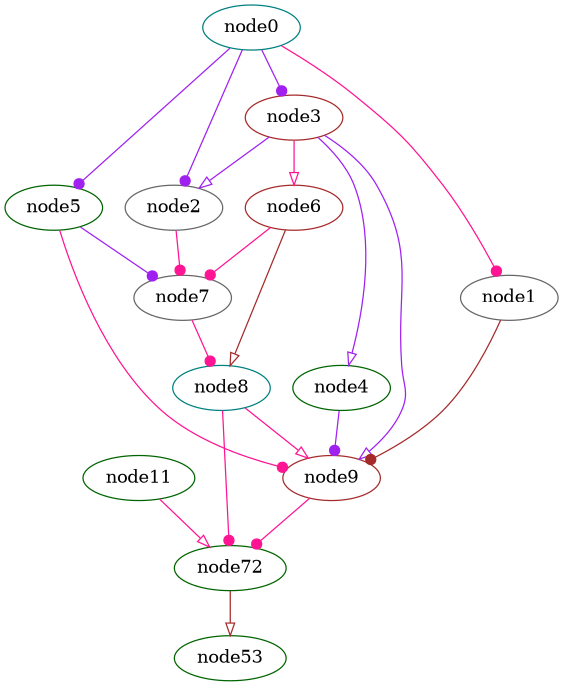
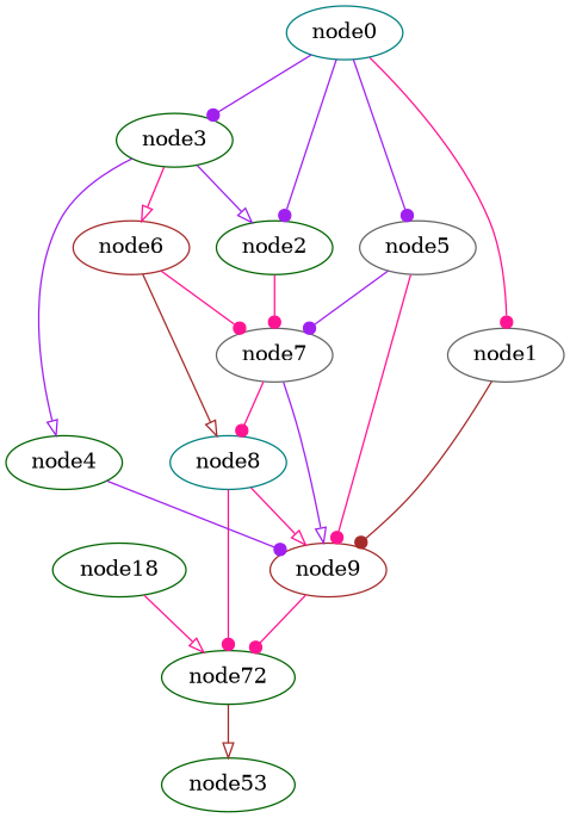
  digraph {
    node [color=darkgreen]
    edge [arrowhead=dot color=deeppink]
    n1 [label=node72]
    n2 [label=node53]
-   node11
+   node11 [label=node18]
    node9 [color=brown]
    node8 [color=teal]
    node7 [color=gray40]
    node6 [color=brown]
-   node5
+   node5 [color=gray40]
    node4
-   node3 [color=brown]
-   node2 [color=gray40]
+   node3
+   node2
    node1 [color=gray40]
    node0 [color=teal]
    n1 -> n2 [arrowhead=onormal color=brown]
    node11 -> n1 [arrowhead=onormal]
    node9 -> n1
    node8 -> n1
    node8 -> node9 [arrowhead=onormal]
-   node3 -> node9 [arrowhead=onormal color=purple]
+   node7 -> node9 [arrowhead=onormal color=purple]
    node7 -> node8
    node6 -> node8 [arrowhead=onormal color=brown]
    node6 -> node7
    node5 -> node9
    node5 -> node7 [color=purple]
    node4 -> node9 [color=purple]
    node3 -> node6 [arrowhead=onormal]
    node3 -> node4 [arrowhead=onormal color=purple]
    node3 -> node2 [arrowhead=onormal color=purple]
    node2 -> node7
    node1 -> node9 [color=brown]
    node0 -> node5 [color=purple]
    node0 -> node3 [color=purple]
    node0 -> node2 [color=purple]
    node0 -> node1
  }
